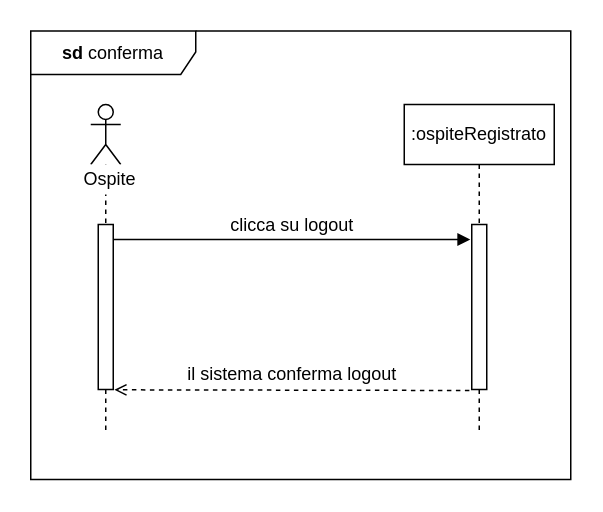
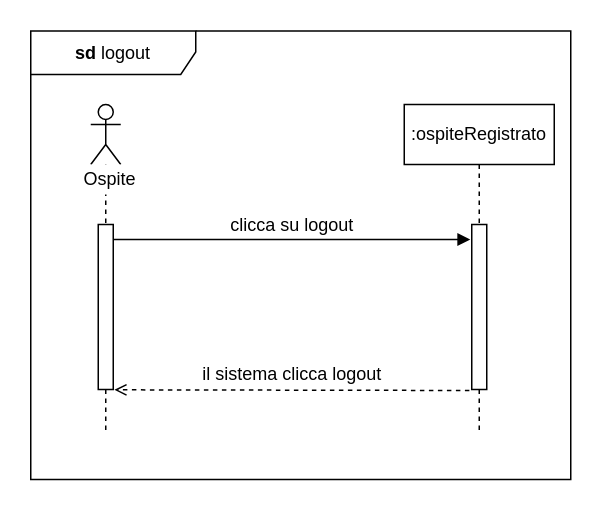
  <mxCell id="0" />
  <mxCell id="1" parent="0" />
- <mxCell id="2" value="&lt;b&gt;sd &lt;/b&gt;conferma" style="shape=umlFrame;whiteSpace=wrap;html=1;width=110;height=29;" parent="1" vertex="1"><mxGeometry x="20" y="20" width="360" height="299" as="geometry" /></mxCell>
+ <mxCell id="2" value="&lt;b&gt;sd &lt;/b&gt;logout" style="shape=umlFrame;whiteSpace=wrap;html=1;width=110;height=29;" parent="1" vertex="1"><mxGeometry x="20" y="20" width="360" height="299" as="geometry" /></mxCell>
  <mxCell id="3" value="" style="endArrow=open;dashed=1;endFill=0;endSize=6;html=1;exitX=-0.157;exitY=1.006;exitDx=0;exitDy=0;exitPerimeter=0;entryX=1.077;entryY=1.002;entryDx=0;entryDy=0;entryPerimeter=0;startSize=8;" parent="1" source="8" target="7" edge="1"><mxGeometry width="160" relative="1" as="geometry"><mxPoint x="239" y="319" as="sourcePoint" /><mxPoint x="76" y="297" as="targetPoint" /></mxGeometry></mxCell>
  <mxCell id="4" value="&lt;font style=&quot;font-size: 12px&quot;&gt;clicca su logout&lt;/font&gt;" style="html=1;verticalAlign=bottom;startArrow=none;endArrow=block;startSize=8;exitX=0.967;exitY=0.408;exitDx=0;exitDy=0;exitPerimeter=0;startFill=0;" parent="1" edge="1"><mxGeometry relative="1" as="geometry"><mxPoint x="73.67" y="159.04" as="sourcePoint" /><mxPoint x="313" y="159" as="targetPoint" /></mxGeometry></mxCell>
  <mxCell id="5" value=":ospiteRegistrato" style="shape=umlLifeline;perimeter=lifelinePerimeter;whiteSpace=wrap;html=1;container=1;collapsible=0;recursiveResize=0;outlineConnect=0;" parent="1" vertex="1"><mxGeometry x="269" y="69" width="100" height="220" as="geometry" /></mxCell>
  <mxCell id="6" value="" style="shape=umlLifeline;participant=umlActor;perimeter=lifelinePerimeter;whiteSpace=wrap;html=1;container=1;collapsible=0;recursiveResize=0;verticalAlign=top;spacingTop=36;outlineConnect=0;" parent="1" vertex="1"><mxGeometry x="60" y="69" width="20" height="220" as="geometry" /></mxCell>
  <mxCell id="7" value="" style="html=1;points=[];perimeter=orthogonalPerimeter;" parent="6" vertex="1"><mxGeometry x="5" y="80" width="10" height="110" as="geometry" /></mxCell>
  <mxCell id="8" value="" style="html=1;points=[];perimeter=orthogonalPerimeter;" parent="1" vertex="1"><mxGeometry x="314" y="149" width="10" height="110" as="geometry" /></mxCell>
- <mxCell id="9" value="&lt;span style=&quot;line-height: 107% ; font-family: &amp;#34;calibri&amp;#34; , sans-serif&quot;&gt;&lt;font style=&quot;font-size: 12px&quot;&gt;il sistema conferma logout&lt;/font&gt;&lt;/span&gt;" style="text;html=1;align=center;verticalAlign=middle;resizable=0;points=[];autosize=1;" parent="1" vertex="1"><mxGeometry x="124" y="239" width="140" height="20" as="geometry" /></mxCell>
+ <mxCell id="9" value="&lt;span style=&quot;line-height: 107% ; font-family: &amp;#34;calibri&amp;#34; , sans-serif&quot;&gt;&lt;font style=&quot;font-size: 12px&quot;&gt;il sistema clicca logout&lt;/font&gt;&lt;/span&gt;" style="text;html=1;align=center;verticalAlign=middle;resizable=0;points=[];autosize=1;" parent="1" vertex="1"><mxGeometry x="124" y="239" width="140" height="20" as="geometry" /></mxCell>
  <mxCell id="10" value="Ospite" style="text;html=1;align=center;verticalAlign=middle;whiteSpace=wrap;rounded=0;fillColor=#ffffff;" parent="1" vertex="1"><mxGeometry x="36.25" y="109" width="73.75" height="20" as="geometry" /></mxCell>
